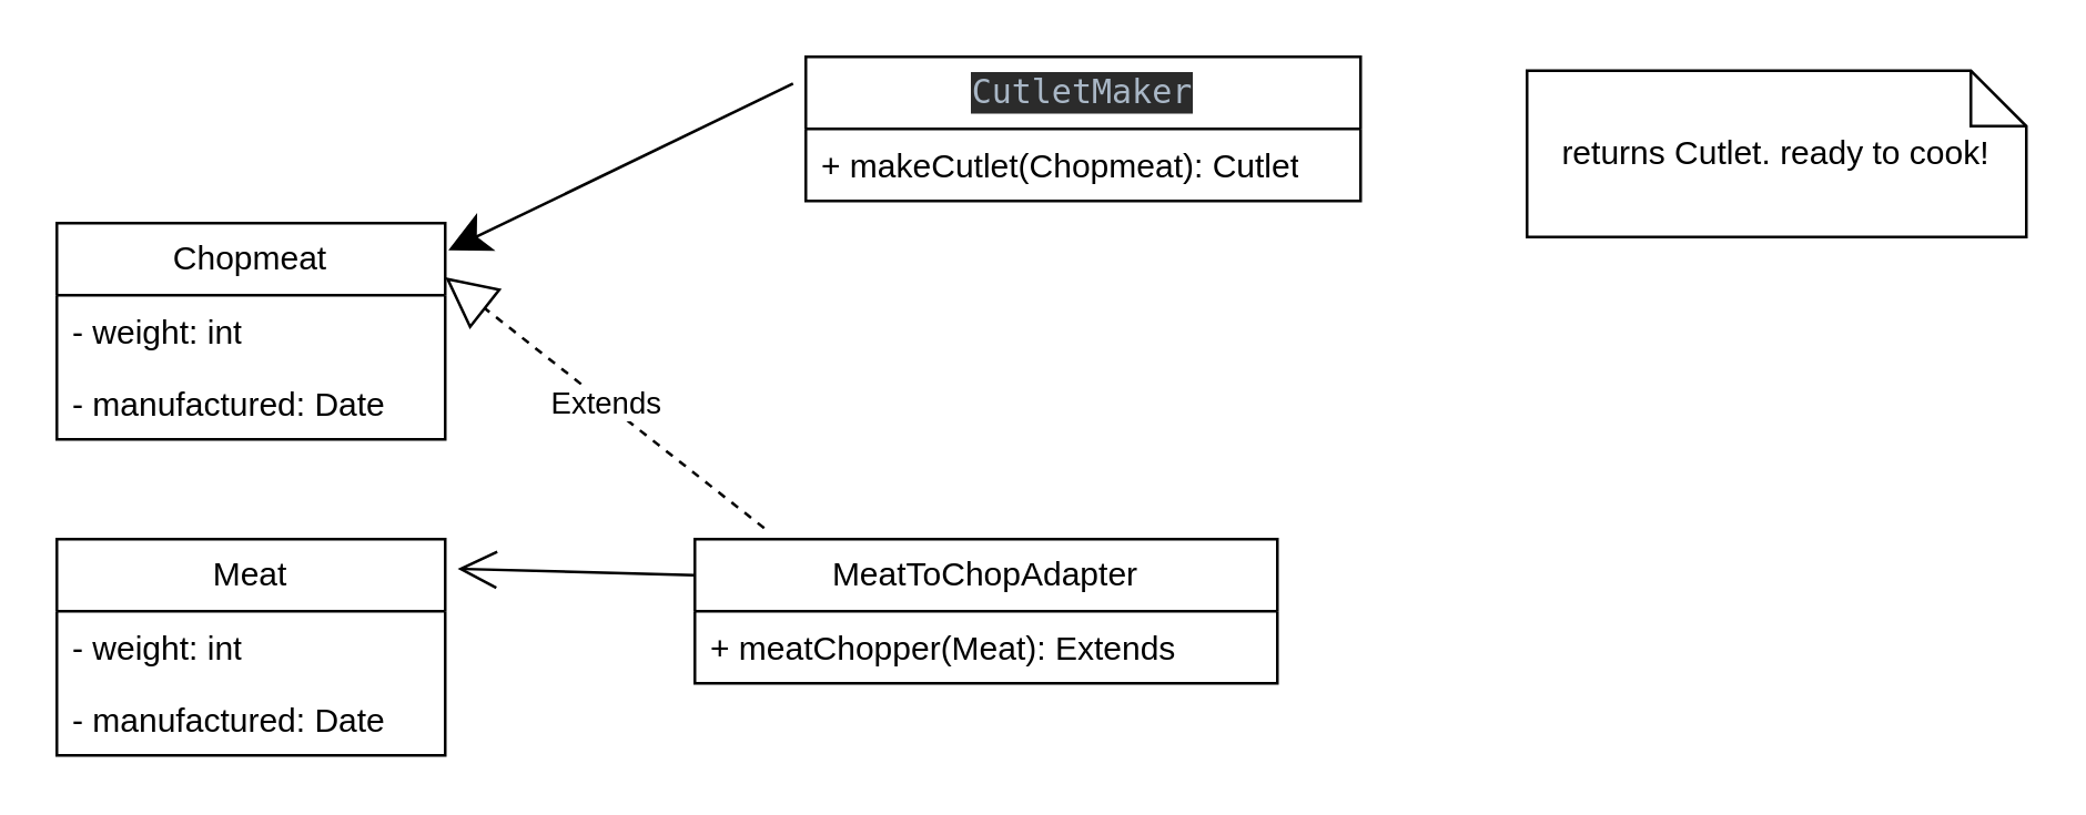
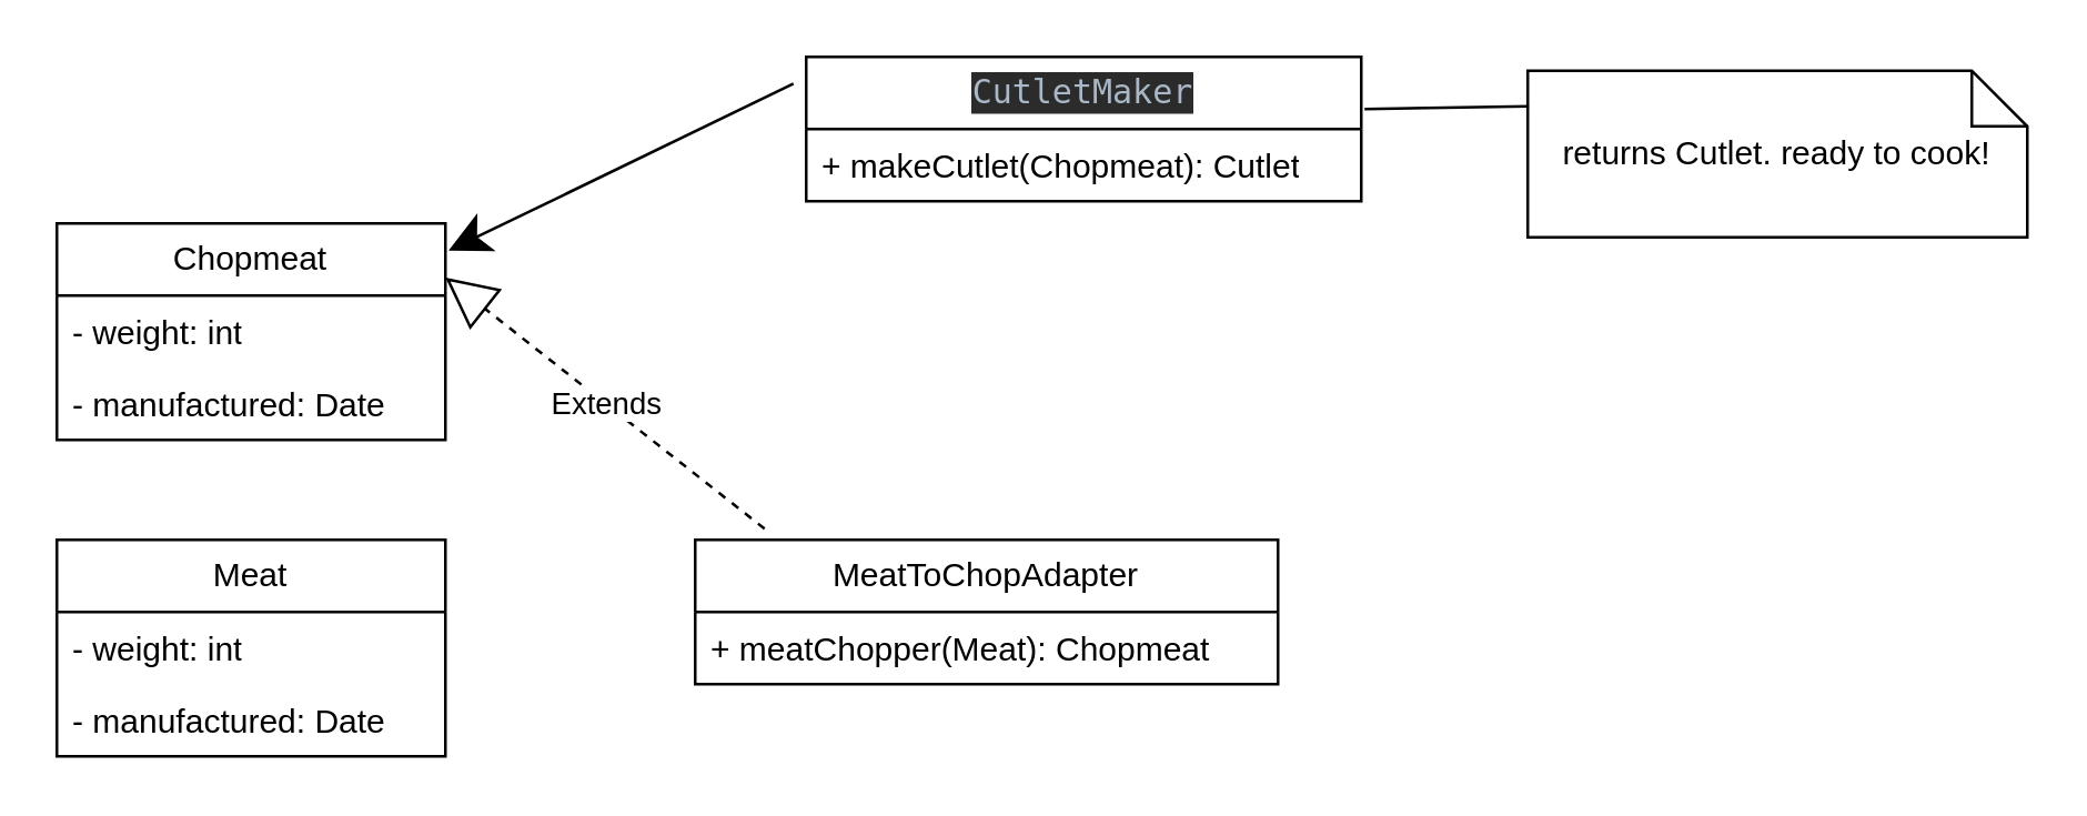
  <mxCell id="0" />
  <mxCell id="1" parent="0" />
  <mxCell id="2" value="&lt;pre style=&quot;background-color:#2b2b2b;color:#a9b7c6;font-family:'JetBrains Mono',monospace;font-size:9,8pt;&quot;&gt;CutletMaker&lt;/pre&gt;" style="swimlane;fontStyle=0;childLayout=stackLayout;horizontal=1;startSize=26;fillColor=none;horizontalStack=0;resizeParent=1;resizeParentMax=0;resizeLast=0;collapsible=1;marginBottom=0;whiteSpace=wrap;html=1;" vertex="1" parent="1"><mxGeometry x="290" y="20" width="200" height="52" as="geometry"><mxRectangle x="410" y="170" width="110" height="50" as="alternateBounds" /></mxGeometry></mxCell>
  <mxCell id="3" value="+ makeCutlet(Chopmeat): Cutlet" style="text;strokeColor=none;fillColor=none;align=left;verticalAlign=top;spacingLeft=4;spacingRight=4;overflow=hidden;rotatable=0;points=[[0,0.5],[1,0.5]];portConstraint=eastwest;whiteSpace=wrap;html=1;" vertex="1" parent="2"><mxGeometry y="26" width="200" height="26" as="geometry" /></mxCell>
  <mxCell id="4" value="Chopmeat" style="swimlane;fontStyle=0;childLayout=stackLayout;horizontal=1;startSize=26;fillColor=none;horizontalStack=0;resizeParent=1;resizeParentMax=0;resizeLast=0;collapsible=1;marginBottom=0;whiteSpace=wrap;html=1;" vertex="1" parent="1"><mxGeometry x="20" y="80" width="140" height="78" as="geometry" /></mxCell>
  <mxCell id="5" value="- weight: int" style="text;strokeColor=none;fillColor=none;align=left;verticalAlign=top;spacingLeft=4;spacingRight=4;overflow=hidden;rotatable=0;points=[[0,0.5],[1,0.5]];portConstraint=eastwest;whiteSpace=wrap;html=1;" vertex="1" parent="4"><mxGeometry y="26" width="140" height="26" as="geometry" /></mxCell>
  <mxCell id="6" value="- manufactured: Date" style="text;strokeColor=none;fillColor=none;align=left;verticalAlign=top;spacingLeft=4;spacingRight=4;overflow=hidden;rotatable=0;points=[[0,0.5],[1,0.5]];portConstraint=eastwest;whiteSpace=wrap;html=1;" vertex="1" parent="4"><mxGeometry y="52" width="140" height="26" as="geometry" /></mxCell>
  <mxCell id="7" value="" style="endArrow=classic;endFill=1;endSize=12;html=1;rounded=0;entryX=1.008;entryY=0.126;entryDx=0;entryDy=0;entryPerimeter=0;exitX=-0.023;exitY=0.186;exitDx=0;exitDy=0;exitPerimeter=0;" edge="1" parent="1" source="2" target="4"><mxGeometry width="160" relative="1" as="geometry"><mxPoint x="390" y="80" as="sourcePoint" /><mxPoint x="550" y="80" as="targetPoint" /></mxGeometry></mxCell>
  <mxCell id="8" value="Meat" style="swimlane;fontStyle=0;childLayout=stackLayout;horizontal=1;startSize=26;fillColor=none;horizontalStack=0;resizeParent=1;resizeParentMax=0;resizeLast=0;collapsible=1;marginBottom=0;whiteSpace=wrap;html=1;" vertex="1" parent="1"><mxGeometry x="20" y="194" width="140" height="78" as="geometry" /></mxCell>
  <mxCell id="9" value="- weight: int" style="text;strokeColor=none;fillColor=none;align=left;verticalAlign=top;spacingLeft=4;spacingRight=4;overflow=hidden;rotatable=0;points=[[0,0.5],[1,0.5]];portConstraint=eastwest;whiteSpace=wrap;html=1;" vertex="1" parent="8"><mxGeometry y="26" width="140" height="26" as="geometry" /></mxCell>
  <mxCell id="10" value="- manufactured: Date" style="text;strokeColor=none;fillColor=none;align=left;verticalAlign=top;spacingLeft=4;spacingRight=4;overflow=hidden;rotatable=0;points=[[0,0.5],[1,0.5]];portConstraint=eastwest;whiteSpace=wrap;html=1;" vertex="1" parent="8"><mxGeometry y="52" width="140" height="26" as="geometry" /></mxCell>
  <mxCell id="11" value="MeatToChopAdapter" style="swimlane;fontStyle=0;childLayout=stackLayout;horizontal=1;startSize=26;fillColor=none;horizontalStack=0;resizeParent=1;resizeParentMax=0;resizeLast=0;collapsible=1;marginBottom=0;whiteSpace=wrap;html=1;" vertex="1" parent="1"><mxGeometry x="250" y="194" width="210" height="52" as="geometry" /></mxCell>
- <mxCell id="12" value="+ meatChopper(Meat): Extends" style="text;strokeColor=none;fillColor=none;align=left;verticalAlign=top;spacingLeft=4;spacingRight=4;overflow=hidden;rotatable=0;points=[[0,0.5],[1,0.5]];portConstraint=eastwest;whiteSpace=wrap;html=1;" vertex="1" parent="11"><mxGeometry y="26" width="210" height="26" as="geometry" /></mxCell>
- <mxCell id="13" value="" style="endArrow=open;endFill=1;endSize=12;html=1;rounded=0;entryX=1.032;entryY=0.137;entryDx=0;entryDy=0;entryPerimeter=0;exitX=0;exitY=0.25;exitDx=0;exitDy=0;" edge="1" parent="1" source="11" target="8"><mxGeometry width="160" relative="1" as="geometry"><mxPoint x="295" y="90" as="sourcePoint" /><mxPoint x="201" y="37" as="targetPoint" /></mxGeometry></mxCell>
+ <mxCell id="12" value="+ meatChopper(Meat): Chopmeat" style="text;strokeColor=none;fillColor=none;align=left;verticalAlign=top;spacingLeft=4;spacingRight=4;overflow=hidden;rotatable=0;points=[[0,0.5],[1,0.5]];portConstraint=eastwest;whiteSpace=wrap;html=1;" vertex="1" parent="11"><mxGeometry y="26" width="210" height="26" as="geometry" /></mxCell>
  <mxCell id="14" value="Extends" style="endArrow=block;endSize=16;endFill=0;html=1;rounded=0;exitX=0.119;exitY=-0.077;exitDx=0;exitDy=0;exitPerimeter=0;entryX=1;entryY=0.25;entryDx=0;entryDy=0;dashed=1;" edge="1" parent="1" source="11" target="4"><mxGeometry width="160" relative="1" as="geometry"><mxPoint x="390" y="160" as="sourcePoint" /><mxPoint x="550" y="160" as="targetPoint" /></mxGeometry></mxCell>
  <mxCell id="15" value="returns Cutlet. ready to cook!" style="shape=note;size=20;whiteSpace=wrap;html=1;" vertex="1" parent="1"><mxGeometry x="550" y="25" width="180" height="60" as="geometry" /></mxCell>
+ <mxCell id="16" value="" style="endArrow=none;html=1;rounded=0;exitX=1.006;exitY=0.362;exitDx=0;exitDy=0;exitPerimeter=0;entryX=0.002;entryY=0.213;entryDx=0;entryDy=0;entryPerimeter=0;" edge="1" parent="1" source="2" target="15"><mxGeometry relative="1" as="geometry"><mxPoint x="390" y="160" as="sourcePoint" /><mxPoint x="550" y="160" as="targetPoint" /></mxGeometry></mxCell>
